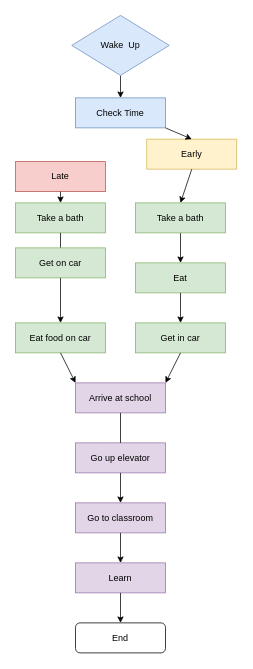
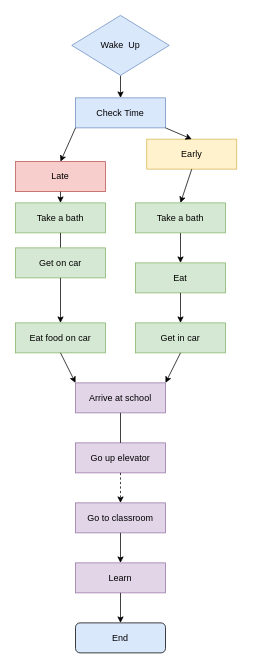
  <mxCell id="0" />
  <mxCell id="1" parent="0" />
  <mxCell id="2" value="Take a bath" style="rounded=0;whiteSpace=wrap;html=1;fillColor=#d5e8d4;strokeColor=#82b366;" vertex="1" parent="1"><mxGeometry x="20" y="270" width="120" height="40" as="geometry" /></mxCell>
  <mxCell id="3" value="" style="edgeStyle=orthogonalEdgeStyle;rounded=0;orthogonalLoop=1;jettySize=auto;html=1;" edge="1" parent="1" source="4" target="5"><mxGeometry relative="1" as="geometry" /></mxCell>
  <mxCell id="4" value="Take a bath" style="rounded=0;whiteSpace=wrap;html=1;fillColor=#d5e8d4;strokeColor=#82b366;" vertex="1" parent="1"><mxGeometry x="180" y="270" width="120" height="40" as="geometry" /></mxCell>
  <mxCell id="5" value="Eat" style="rounded=0;whiteSpace=wrap;html=1;fillColor=#d5e8d4;strokeColor=#82b366;" vertex="1" parent="1"><mxGeometry x="180" y="350" width="120" height="40" as="geometry" /></mxCell>
  <mxCell id="6" value="" style="endArrow=classic;html=1;rounded=0;entryX=0.5;entryY=0;entryDx=0;entryDy=0;" edge="1" parent="1" target="23"><mxGeometry width="50" height="50" relative="1" as="geometry"><mxPoint x="160" y="100" as="sourcePoint" /><mxPoint x="-20" y="130" as="targetPoint" /></mxGeometry></mxCell>
  <mxCell id="7" value="Eat food on car" style="rounded=0;whiteSpace=wrap;html=1;fillColor=#d5e8d4;strokeColor=#82b366;" vertex="1" parent="1"><mxGeometry x="20" y="430" width="120" height="40" as="geometry" /></mxCell>
  <mxCell id="8" value="" style="endArrow=classic;html=1;rounded=0;exitX=0.5;exitY=1;exitDx=0;exitDy=0;entryX=0.5;entryY=0;entryDx=0;entryDy=0;" edge="1" parent="1" source="2" target="20"><mxGeometry width="50" height="50" relative="1" as="geometry"><mxPoint x="-20" y="320" as="sourcePoint" /><mxPoint x="-30" y="350" as="targetPoint" /><Array as="points"><mxPoint x="80" y="340" /></Array></mxGeometry></mxCell>
  <mxCell id="9" value="Get in car" style="rounded=0;whiteSpace=wrap;html=1;fillColor=#d5e8d4;strokeColor=#82b366;" vertex="1" parent="1"><mxGeometry x="180" y="430" width="120" height="40" as="geometry" /></mxCell>
  <mxCell id="10" value="" style="endArrow=classic;html=1;rounded=0;exitX=0.5;exitY=1;exitDx=0;exitDy=0;entryX=0;entryY=0;entryDx=0;entryDy=0;" edge="1" parent="1" source="7" target="12"><mxGeometry width="50" height="50" relative="1" as="geometry"><mxPoint x="100" y="340" as="sourcePoint" /><mxPoint x="-30" y="440" as="targetPoint" /></mxGeometry></mxCell>
  <mxCell id="11" value="" style="endArrow=classic;html=1;rounded=0;exitX=0.5;exitY=1;exitDx=0;exitDy=0;entryX=0.5;entryY=0;entryDx=0;entryDy=0;" edge="1" parent="1" source="5" target="9"><mxGeometry width="50" height="50" relative="1" as="geometry"><mxPoint x="100" y="340" as="sourcePoint" /><mxPoint x="250" y="420" as="targetPoint" /></mxGeometry></mxCell>
  <mxCell id="12" value="Arrive at school" style="rounded=0;whiteSpace=wrap;html=1;fillColor=#e1d5e7;strokeColor=#9673a6;" vertex="1" parent="1"><mxGeometry x="100" y="510" width="120" height="40" as="geometry" /></mxCell>
  <mxCell id="13" value="" style="endArrow=classic;html=1;rounded=0;entryX=1;entryY=0;entryDx=0;entryDy=0;exitX=0.5;exitY=1;exitDx=0;exitDy=0;" edge="1" parent="1" source="9" target="12"><mxGeometry width="50" height="50" relative="1" as="geometry"><mxPoint x="130" y="510" as="sourcePoint" /><mxPoint x="40" y="550" as="targetPoint" /></mxGeometry></mxCell>
  <mxCell id="14" value="Go up elevator" style="rounded=0;whiteSpace=wrap;html=1;fillColor=#e1d5e7;strokeColor=#9673a6;" vertex="1" parent="1"><mxGeometry x="100" y="590" width="120" height="40" as="geometry" /></mxCell>
  <mxCell id="15" value="" style="endArrow=none;html=1;rounded=0;entryX=0.5;entryY=0;entryDx=0;entryDy=0;exitX=0.5;exitY=1;exitDx=0;exitDy=0;" edge="1" parent="1" source="12" target="14"><mxGeometry relative="1" as="geometry"><mxPoint x="-40" y="620" as="sourcePoint" /><mxPoint x="80" y="690" as="targetPoint" /></mxGeometry></mxCell>
  <mxCell id="16" value="Go to classroom" style="rounded=0;whiteSpace=wrap;html=1;fillColor=#e1d5e7;strokeColor=#9673a6;" vertex="1" parent="1"><mxGeometry x="100" y="670" width="120" height="40" as="geometry" /></mxCell>
- <mxCell id="17" value="" style="endArrow=classic;html=1;rounded=0;exitX=0.5;exitY=1;exitDx=0;exitDy=0;entryX=0.5;entryY=0;entryDx=0;entryDy=0;" edge="1" parent="1" source="14" target="16"><mxGeometry width="50" height="50" relative="1" as="geometry"><mxPoint x="0" y="710" as="sourcePoint" /><mxPoint x="50" y="660" as="targetPoint" /></mxGeometry></mxCell>
+ <mxCell id="17" value="" style="endArrow=classic;html=1;rounded=0;exitX=0.5;exitY=1;exitDx=0;exitDy=0;entryX=0.5;entryY=0;entryDx=0;entryDy=0;dashed=1;" edge="1" parent="1" source="14" target="16"><mxGeometry width="50" height="50" relative="1" as="geometry"><mxPoint x="0" y="710" as="sourcePoint" /><mxPoint x="50" y="660" as="targetPoint" /></mxGeometry></mxCell>
  <mxCell id="18" value="Learn" style="rounded=0;whiteSpace=wrap;html=1;fillColor=#e1d5e7;strokeColor=#9673a6;" vertex="1" parent="1"><mxGeometry x="100" y="750" width="120" height="40" as="geometry" /></mxCell>
  <mxCell id="19" value="" style="endArrow=classic;html=1;rounded=0;exitX=0.5;exitY=1;exitDx=0;exitDy=0;entryX=0.5;entryY=0;entryDx=0;entryDy=0;" edge="1" parent="1" source="16" target="18"><mxGeometry width="50" height="50" relative="1" as="geometry"><mxPoint x="40" y="760" as="sourcePoint" /><mxPoint x="90" y="710" as="targetPoint" /></mxGeometry></mxCell>
  <mxCell id="20" value="Get on car" style="rounded=0;whiteSpace=wrap;html=1;fillColor=#d5e8d4;strokeColor=#82b366;" vertex="1" parent="1"><mxGeometry x="20" y="330" width="120" height="40" as="geometry" /></mxCell>
  <mxCell id="21" value="" style="endArrow=classic;html=1;rounded=0;exitX=0.5;exitY=1;exitDx=0;exitDy=0;entryX=0.5;entryY=0;entryDx=0;entryDy=0;" edge="1" parent="1" source="20" target="7"><mxGeometry width="50" height="50" relative="1" as="geometry"><mxPoint x="30" y="450" as="sourcePoint" /><mxPoint x="-30" y="430" as="targetPoint" /></mxGeometry></mxCell>
  <mxCell id="22" value="Wake &amp;nbsp;Up" style="rhombus;whiteSpace=wrap;html=1;fillColor=#dae8fc;strokeColor=#6c8ebf;" vertex="1" parent="1"><mxGeometry x="95" y="20" width="130" height="80" as="geometry" /></mxCell>
  <mxCell id="23" value="Check Time" style="rounded=0;whiteSpace=wrap;html=1;fillColor=#dae8fc;strokeColor=#6c8ebf;" vertex="1" parent="1"><mxGeometry x="100" y="130" width="120" height="40" as="geometry" /></mxCell>
  <mxCell id="24" value="Late" style="rounded=0;whiteSpace=wrap;html=1;fillColor=#f8cecc;strokeColor=#b85450;" vertex="1" parent="1"><mxGeometry x="20" y="215" width="120" height="40" as="geometry" /></mxCell>
  <mxCell id="25" value="Early" style="rounded=0;whiteSpace=wrap;html=1;fillColor=#fff2cc;strokeColor=#d6b656;" vertex="1" parent="1"><mxGeometry x="195" y="185" width="120" height="40" as="geometry" /></mxCell>
  <mxCell id="26" value="" style="endArrow=classic;html=1;rounded=0;exitX=1;exitY=1;exitDx=0;exitDy=0;entryX=0.5;entryY=0;entryDx=0;entryDy=0;" edge="1" parent="1" source="23" target="25"><mxGeometry width="50" height="50" relative="1" as="geometry"><mxPoint x="50" y="170" as="sourcePoint" /><mxPoint x="100" y="120" as="targetPoint" /></mxGeometry></mxCell>
+ <mxCell id="27" value="" style="endArrow=classic;html=1;rounded=0;entryX=0.5;entryY=0;entryDx=0;entryDy=0;exitX=0;exitY=1;exitDx=0;exitDy=0;" edge="1" parent="1" source="23" target="24"><mxGeometry width="50" height="50" relative="1" as="geometry"><mxPoint x="50" y="170" as="sourcePoint" /><mxPoint x="100" y="120" as="targetPoint" /></mxGeometry></mxCell>
  <mxCell id="28" value="" style="endArrow=classic;html=1;rounded=0;exitX=0.5;exitY=1;exitDx=0;exitDy=0;entryX=0.5;entryY=0;entryDx=0;entryDy=0;" edge="1" parent="1" source="25" target="4"><mxGeometry width="50" height="50" relative="1" as="geometry"><mxPoint x="70" y="320" as="sourcePoint" /><mxPoint x="120" y="270" as="targetPoint" /></mxGeometry></mxCell>
  <mxCell id="29" value="" style="endArrow=classic;html=1;rounded=0;exitX=0.5;exitY=1;exitDx=0;exitDy=0;entryX=0.5;entryY=0;entryDx=0;entryDy=0;" edge="1" parent="1" source="24" target="2"><mxGeometry width="50" height="50" relative="1" as="geometry"><mxPoint x="70" y="320" as="sourcePoint" /><mxPoint x="120" y="270" as="targetPoint" /></mxGeometry></mxCell>
  <mxCell id="30" value="" style="endArrow=classic;html=1;rounded=0;exitX=0.5;exitY=1;exitDx=0;exitDy=0;" edge="1" parent="1" source="18"><mxGeometry width="50" height="50" relative="1" as="geometry"><mxPoint x="130" y="880" as="sourcePoint" /><mxPoint x="160" y="830" as="targetPoint" /></mxGeometry></mxCell>
- <mxCell id="31" value="End" style="rounded=1;whiteSpace=wrap;html=1;" vertex="1" parent="1"><mxGeometry x="100" y="830" width="120" height="40" as="geometry" /></mxCell>
+ <mxCell id="31" value="End" style="rounded=1;whiteSpace=wrap;html=1;fillColor=#dae8fc;" vertex="1" parent="1"><mxGeometry x="100" y="830" width="120" height="40" as="geometry" /></mxCell>
